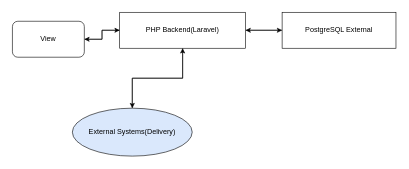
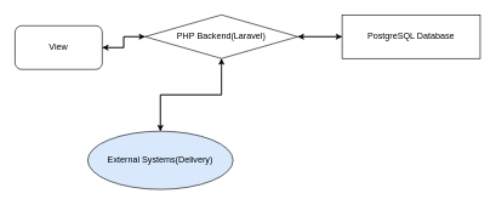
  <mxCell id="0" />
  <mxCell id="1" parent="0" />
  <mxCell id="2" style="edgeStyle=orthogonalEdgeStyle;rounded=0;orthogonalLoop=1;jettySize=auto;html=1;entryX=1;entryY=0.5;entryDx=0;entryDy=0;" edge="1" parent="1" source="5" target="7"><mxGeometry relative="1" as="geometry" /></mxCell>
  <mxCell id="3" style="edgeStyle=orthogonalEdgeStyle;rounded=0;orthogonalLoop=1;jettySize=auto;html=1;entryX=0;entryY=0.5;entryDx=0;entryDy=0;" edge="1" parent="1" source="5" target="9"><mxGeometry relative="1" as="geometry" /></mxCell>
  <mxCell id="4" style="edgeStyle=orthogonalEdgeStyle;rounded=0;orthogonalLoop=1;jettySize=auto;html=1;entryX=0.5;entryY=0;entryDx=0;entryDy=0;" edge="1" parent="1" source="5" target="11"><mxGeometry relative="1" as="geometry" /></mxCell>
- <mxCell id="5" value="PHP Backend(Laravel)" style="rounded=0;whiteSpace=wrap;html=1;" vertex="1" parent="1"><mxGeometry x="199" y="20" width="210" height="60" as="geometry" /></mxCell>
+ <mxCell id="5" value="PHP Backend(Laravel)" style="rhombus;whiteSpace=wrap;html=1;" vertex="1" parent="1"><mxGeometry x="199" y="20" width="210" height="60" as="geometry" /></mxCell>
  <mxCell id="6" style="edgeStyle=orthogonalEdgeStyle;rounded=0;orthogonalLoop=1;jettySize=auto;html=1;entryX=0;entryY=0.5;entryDx=0;entryDy=0;" edge="1" parent="1" source="7" target="5"><mxGeometry relative="1" as="geometry" /></mxCell>
  <mxCell id="7" value="&lt;div&gt;View&lt;/div&gt;" style="rounded=1;whiteSpace=wrap;html=1;" vertex="1" parent="1"><mxGeometry x="20" y="35" width="120" height="60" as="geometry" /></mxCell>
  <mxCell id="8" style="edgeStyle=orthogonalEdgeStyle;rounded=0;orthogonalLoop=1;jettySize=auto;html=1;entryX=1;entryY=0.5;entryDx=0;entryDy=0;" edge="1" parent="1" source="9" target="5"><mxGeometry relative="1" as="geometry" /></mxCell>
- <mxCell id="9" value="PostgreSQL External" style="rounded=0;whiteSpace=wrap;html=1;" vertex="1" parent="1"><mxGeometry x="470" y="20" width="190" height="60" as="geometry" /></mxCell>
+ <mxCell id="9" value="PostgreSQL Database" style="rounded=0;whiteSpace=wrap;html=1;" vertex="1" parent="1"><mxGeometry x="470" y="20" width="190" height="60" as="geometry" /></mxCell>
  <mxCell id="10" style="edgeStyle=orthogonalEdgeStyle;rounded=0;orthogonalLoop=1;jettySize=auto;html=1;entryX=0.5;entryY=1;entryDx=0;entryDy=0;" edge="1" parent="1" source="11" target="5"><mxGeometry relative="1" as="geometry" /></mxCell>
  <mxCell id="11" value="External Systems(Delivery)" style="ellipse;whiteSpace=wrap;html=1;fillColor=#dae8fc;" vertex="1" parent="1"><mxGeometry x="120" y="180" width="200" height="80" as="geometry" /></mxCell>
